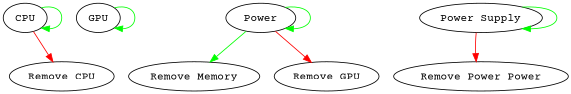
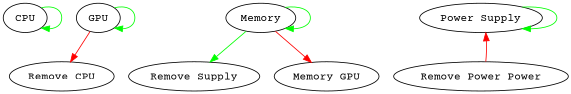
  digraph {
    fontname="Courier Prime"
    node [fontname="Courier Prime"]
    edge [color=green fontname="Courier Prime"]
    CPU
    "Remove CPU"
-   Memory [label=Power]
-   "Remove Memory"
-   "Remove GPU"
+   Memory
+   "Remove Memory" [label="Remove Supply"]
+   "Remove GPU" [label="Memory GPU"]
    GPU
    "Power Supply"
    n8 [label="Remove Power Power"]
    CPU -> CPU
-   CPU -> "Remove CPU" [color=red]
+   GPU -> "Remove CPU" [color=red]
    Memory -> Memory
    Memory -> "Remove Memory"
    Memory -> "Remove GPU" [color=red]
    GPU -> GPU
    "Power Supply" -> "Power Supply"
-   "Power Supply" -> n8 [color=red]
+   n8 -> "Power Supply" [color=red]
  }
